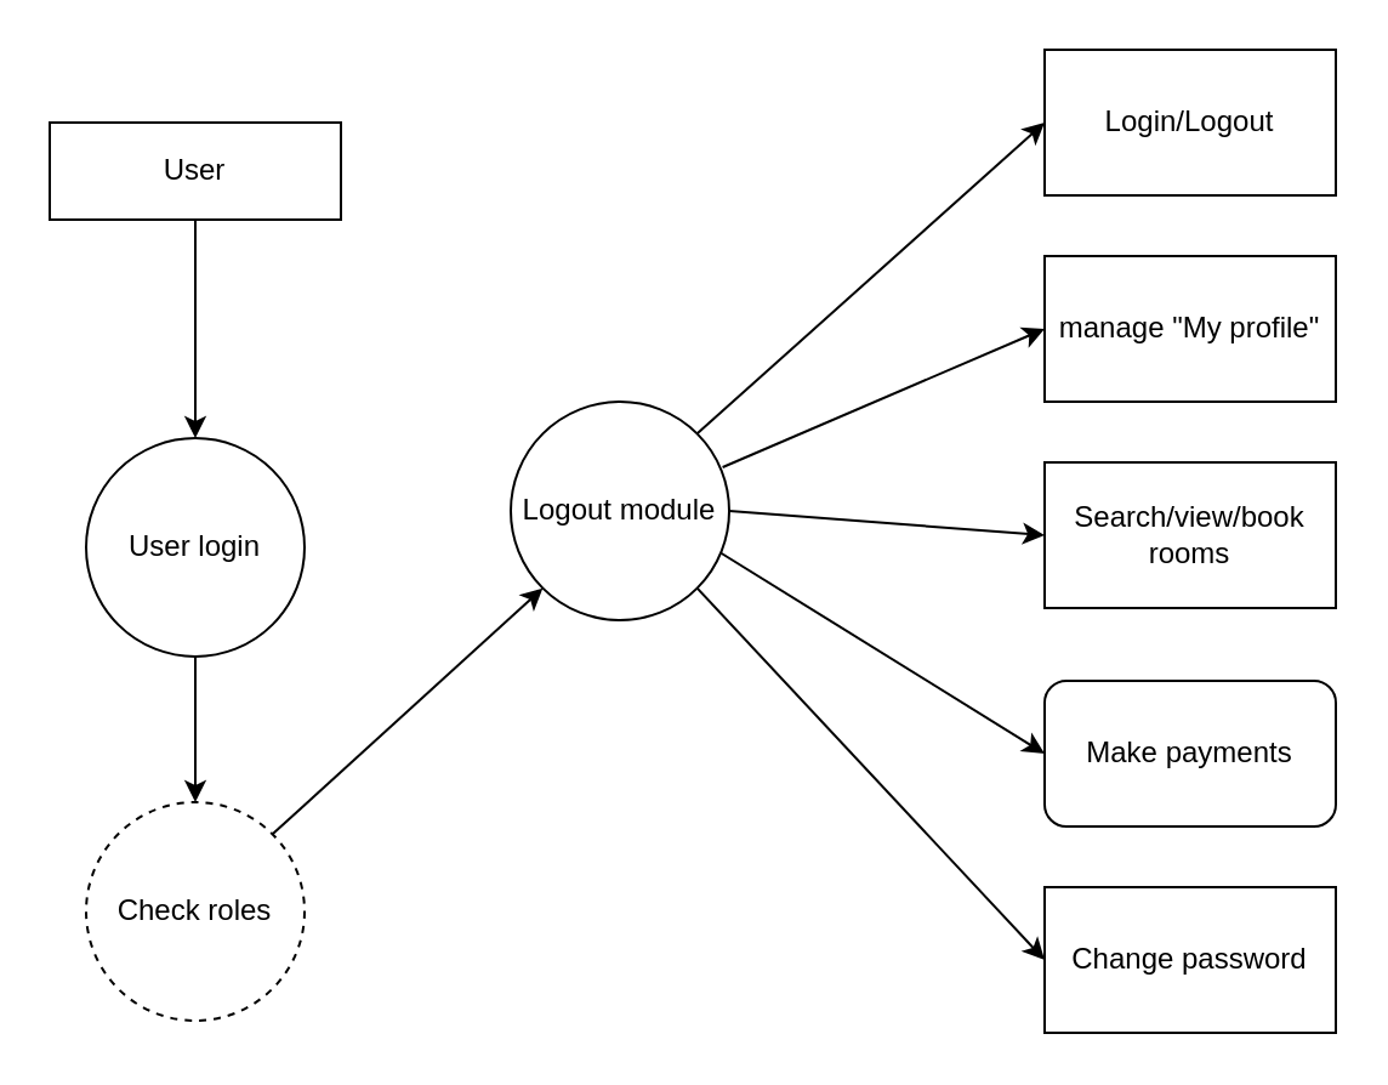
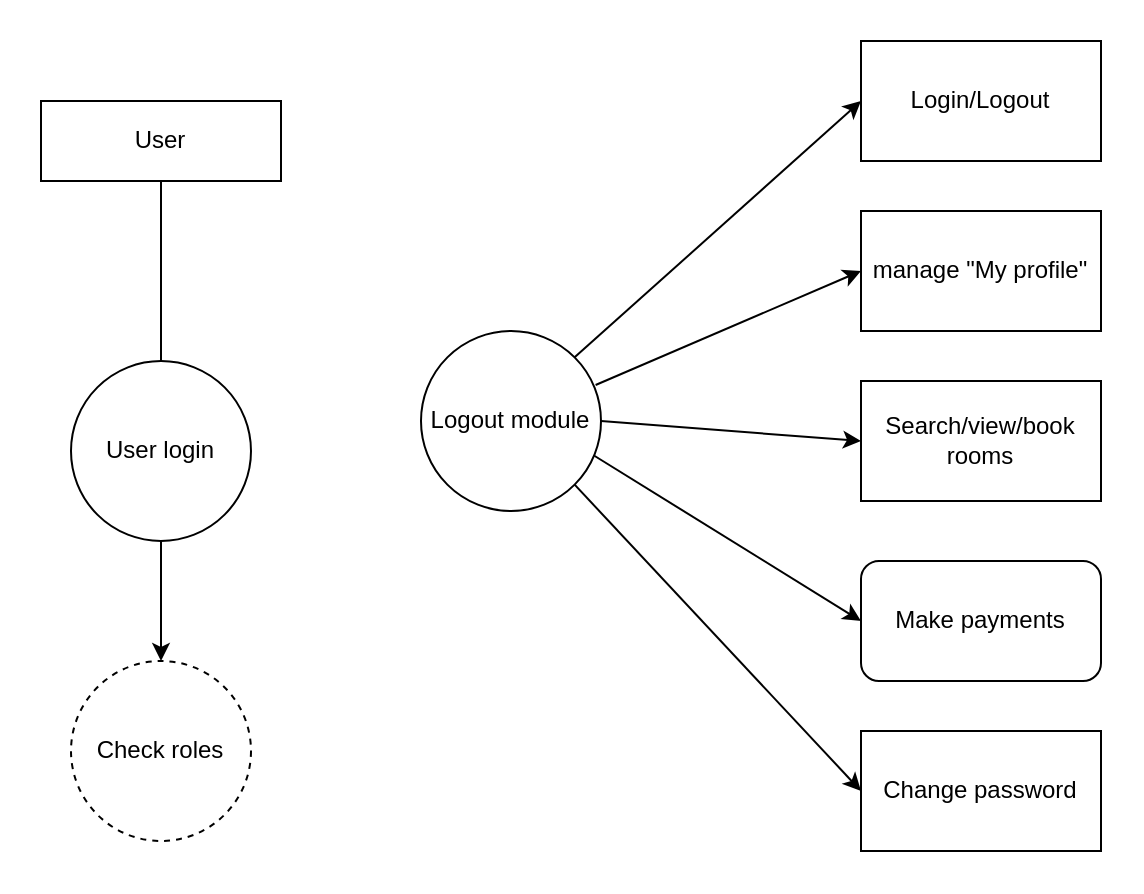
  <mxCell id="0" />
  <mxCell id="1" parent="0" />
  <mxCell id="2" value="User" style="rounded=0;whiteSpace=wrap;html=1;" parent="1" vertex="1"><mxGeometry x="20" y="50" width="120" height="40" as="geometry" /></mxCell>
  <mxCell id="3" value="User login" style="ellipse;whiteSpace=wrap;html=1;aspect=fixed;" parent="1" vertex="1"><mxGeometry x="35" y="180" width="90" height="90" as="geometry" /></mxCell>
  <mxCell id="4" value="Check roles" style="ellipse;whiteSpace=wrap;html=1;aspect=fixed;dashed=1;" parent="1" vertex="1"><mxGeometry x="35" y="330" width="90" height="90" as="geometry" /></mxCell>
  <mxCell id="5" value="Logout module" style="ellipse;whiteSpace=wrap;html=1;aspect=fixed;" parent="1" vertex="1"><mxGeometry x="210" y="165" width="90" height="90" as="geometry" /></mxCell>
  <mxCell id="6" value="Change password" style="rounded=0;whiteSpace=wrap;html=1;" parent="1" vertex="1"><mxGeometry x="430" y="365" width="120" height="60" as="geometry" /></mxCell>
  <mxCell id="7" value="Make payments" style="whiteSpace=wrap;html=1;rounded=1;" parent="1" vertex="1"><mxGeometry x="430" y="280" width="120" height="60" as="geometry" /></mxCell>
  <mxCell id="8" value="Search/view/book&lt;br&gt;rooms" style="rounded=0;whiteSpace=wrap;html=1;" parent="1" vertex="1"><mxGeometry x="430" y="190" width="120" height="60" as="geometry" /></mxCell>
  <mxCell id="9" value="manage &quot;My profile&quot;" style="rounded=0;whiteSpace=wrap;html=1;" parent="1" vertex="1"><mxGeometry x="430" y="105" width="120" height="60" as="geometry" /></mxCell>
  <mxCell id="10" value="Login/Logout" style="rounded=0;whiteSpace=wrap;html=1;" parent="1" vertex="1"><mxGeometry x="430" y="20" width="120" height="60" as="geometry" /></mxCell>
- <mxCell id="11" value="" style="endArrow=classic;html=1;rounded=0;entryX=0.5;entryY=0;entryDx=0;entryDy=0;exitX=0.5;exitY=1;exitDx=0;exitDy=0;" parent="1" source="2" target="3" edge="1"><mxGeometry width="50" height="50" relative="1" as="geometry"><mxPoint x="250" y="280" as="sourcePoint" /><mxPoint x="300" y="230" as="targetPoint" /></mxGeometry></mxCell>
+ <mxCell id="11" value="" style="endArrow=none;html=1;rounded=0;entryX=0.5;entryY=0;entryDx=0;entryDy=0;exitX=0.5;exitY=1;exitDx=0;exitDy=0;" parent="1" source="2" target="3" edge="1"><mxGeometry width="50" height="50" relative="1" as="geometry"><mxPoint x="250" y="280" as="sourcePoint" /><mxPoint x="300" y="230" as="targetPoint" /></mxGeometry></mxCell>
  <mxCell id="12" value="" style="endArrow=classic;html=1;rounded=0;exitX=0.5;exitY=1;exitDx=0;exitDy=0;entryX=0.5;entryY=0;entryDx=0;entryDy=0;" parent="1" source="3" target="4" edge="1"><mxGeometry width="50" height="50" relative="1" as="geometry"><mxPoint x="250" y="280" as="sourcePoint" /><mxPoint x="300" y="230" as="targetPoint" /></mxGeometry></mxCell>
- <mxCell id="13" value="" style="endArrow=classic;html=1;rounded=0;entryX=0;entryY=1;entryDx=0;entryDy=0;exitX=1;exitY=0;exitDx=0;exitDy=0;" parent="1" source="4" target="5" edge="1"><mxGeometry width="50" height="50" relative="1" as="geometry"><mxPoint x="250" y="280" as="sourcePoint" /><mxPoint x="300" y="230" as="targetPoint" /></mxGeometry></mxCell>
  <mxCell id="14" value="" style="endArrow=classic;html=1;rounded=0;entryX=0;entryY=0.5;entryDx=0;entryDy=0;exitX=1;exitY=0;exitDx=0;exitDy=0;" parent="1" source="5" target="10" edge="1"><mxGeometry width="50" height="50" relative="1" as="geometry"><mxPoint x="250" y="280" as="sourcePoint" /><mxPoint x="300" y="230" as="targetPoint" /></mxGeometry></mxCell>
  <mxCell id="15" value="" style="endArrow=classic;html=1;rounded=0;entryX=0;entryY=0.5;entryDx=0;entryDy=0;exitX=0.97;exitY=0.3;exitDx=0;exitDy=0;exitPerimeter=0;" parent="1" source="5" target="9" edge="1"><mxGeometry width="50" height="50" relative="1" as="geometry"><mxPoint x="250" y="280" as="sourcePoint" /><mxPoint x="300" y="230" as="targetPoint" /></mxGeometry></mxCell>
  <mxCell id="16" value="" style="endArrow=classic;html=1;rounded=0;entryX=0;entryY=0.5;entryDx=0;entryDy=0;exitX=1;exitY=0.5;exitDx=0;exitDy=0;" parent="1" source="5" target="8" edge="1"><mxGeometry width="50" height="50" relative="1" as="geometry"><mxPoint x="250" y="280" as="sourcePoint" /><mxPoint x="300" y="230" as="targetPoint" /></mxGeometry></mxCell>
  <mxCell id="17" value="" style="endArrow=classic;html=1;rounded=0;entryX=0;entryY=0.5;entryDx=0;entryDy=0;exitX=0.963;exitY=0.693;exitDx=0;exitDy=0;exitPerimeter=0;" parent="1" source="5" target="7" edge="1"><mxGeometry width="50" height="50" relative="1" as="geometry"><mxPoint x="250" y="280" as="sourcePoint" /><mxPoint x="300" y="230" as="targetPoint" /></mxGeometry></mxCell>
  <mxCell id="18" value="" style="endArrow=classic;html=1;rounded=0;entryX=0;entryY=0.5;entryDx=0;entryDy=0;exitX=1;exitY=1;exitDx=0;exitDy=0;" parent="1" source="5" target="6" edge="1"><mxGeometry width="50" height="50" relative="1" as="geometry"><mxPoint x="250" y="280" as="sourcePoint" /><mxPoint x="300" y="230" as="targetPoint" /></mxGeometry></mxCell>
